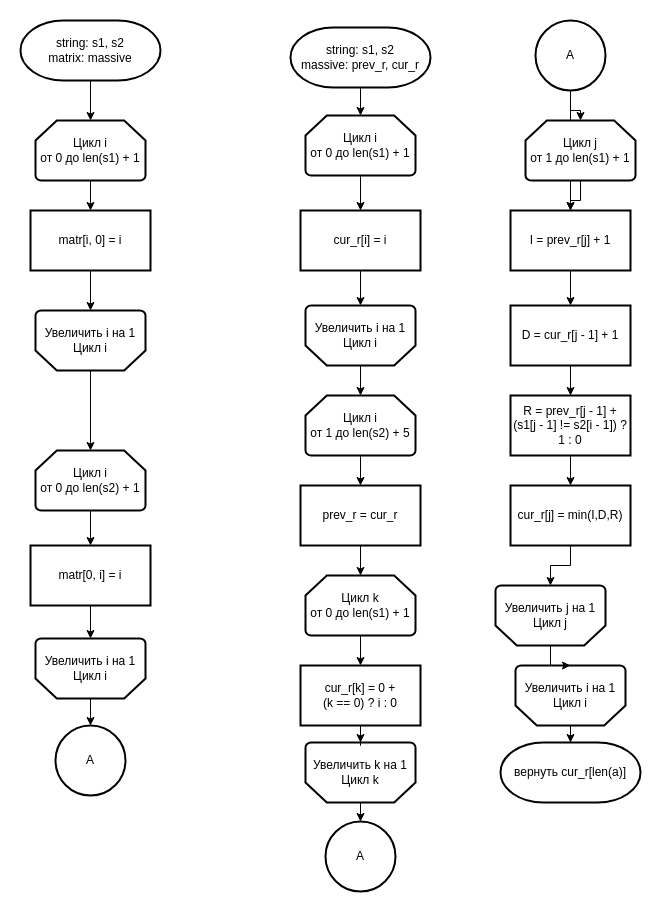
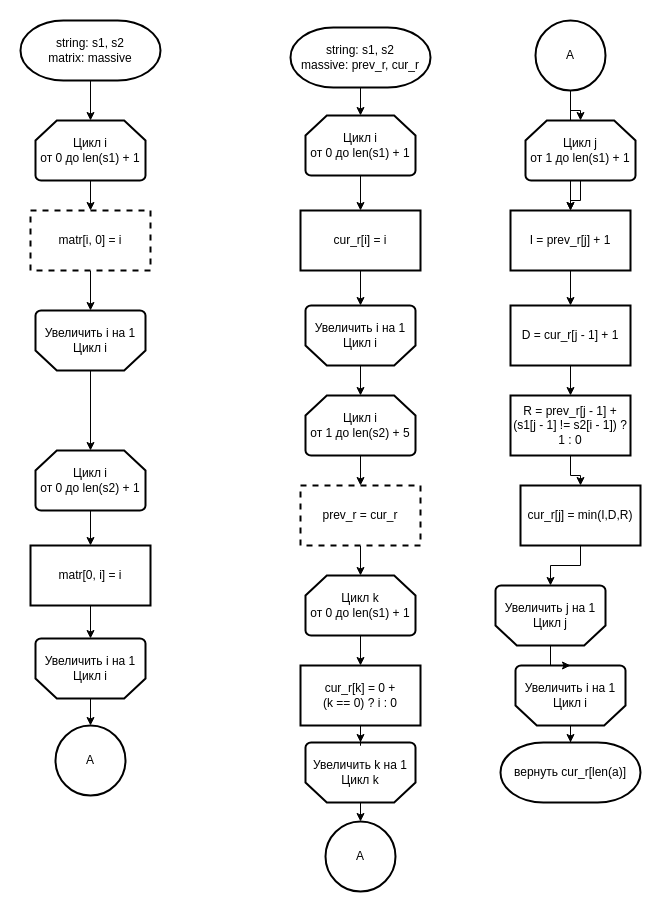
  <mxCell id="0" />
  <mxCell id="1" parent="0" />
  <mxCell id="2" value="" style="edgeStyle=orthogonalEdgeStyle;rounded=0;orthogonalLoop=1;jettySize=auto;html=1;" parent="1" source="3" target="5" edge="1"><mxGeometry relative="1" as="geometry" /></mxCell>
  <mxCell id="3" value="string: s1, s2&lt;br&gt;matrix: massive" style="strokeWidth=2;html=1;shape=mxgraph.flowchart.terminator;whiteSpace=wrap;" parent="1" vertex="1"><mxGeometry x="20" y="20" width="140" height="60" as="geometry" /></mxCell>
  <mxCell id="4" value="" style="edgeStyle=orthogonalEdgeStyle;rounded=0;orthogonalLoop=1;jettySize=auto;html=1;" parent="1" source="5" target="9" edge="1"><mxGeometry relative="1" as="geometry" /></mxCell>
  <mxCell id="5" value="Цикл i&lt;br&gt;от 0 до len(s1) + 1" style="strokeWidth=2;html=1;shape=mxgraph.flowchart.loop_limit;whiteSpace=wrap;" parent="1" vertex="1"><mxGeometry x="35" y="120" width="110" height="60" as="geometry" /></mxCell>
  <mxCell id="6" value="" style="edgeStyle=orthogonalEdgeStyle;rounded=0;orthogonalLoop=1;jettySize=auto;html=1;" parent="1" source="7" target="11" edge="1"><mxGeometry relative="1" as="geometry" /></mxCell>
  <mxCell id="7" value="&lt;span style=&quot;background-color: rgb(255 , 255 , 255)&quot;&gt;Увеличить i на 1&lt;/span&gt;&lt;br&gt;&lt;span style=&quot;background-color: rgb(255 , 255 , 255)&quot;&gt;Цикл i&lt;/span&gt;" style="strokeWidth=2;html=1;shape=mxgraph.flowchart.loop_limit;whiteSpace=wrap;flipV=1;" parent="1" vertex="1"><mxGeometry x="35" y="310" width="110" height="60" as="geometry" /></mxCell>
  <mxCell id="8" value="" style="edgeStyle=orthogonalEdgeStyle;rounded=0;orthogonalLoop=1;jettySize=auto;html=1;" parent="1" source="9" target="7" edge="1"><mxGeometry relative="1" as="geometry" /></mxCell>
- <mxCell id="9" value="matr[i, 0] = i" style="rounded=0;whiteSpace=wrap;html=1;strokeWidth=2;" parent="1" vertex="1"><mxGeometry x="30" y="210" width="120" height="60" as="geometry" /></mxCell>
+ <mxCell id="9" value="matr[i, 0] = i" style="rounded=0;whiteSpace=wrap;html=1;strokeWidth=2;dashed=1;" parent="1" vertex="1"><mxGeometry x="30" y="210" width="120" height="60" as="geometry" /></mxCell>
  <mxCell id="10" value="" style="edgeStyle=orthogonalEdgeStyle;rounded=0;orthogonalLoop=1;jettySize=auto;html=1;" parent="1" source="11" target="13" edge="1"><mxGeometry relative="1" as="geometry" /></mxCell>
  <mxCell id="11" value="Цикл i&lt;br&gt;от 0 до len(s2) + 1" style="strokeWidth=2;html=1;shape=mxgraph.flowchart.loop_limit;whiteSpace=wrap;flipV=0;" parent="1" vertex="1"><mxGeometry x="35" y="450" width="110" height="60" as="geometry" /></mxCell>
  <mxCell id="12" value="" style="edgeStyle=orthogonalEdgeStyle;rounded=0;orthogonalLoop=1;jettySize=auto;html=1;" parent="1" source="13" target="15" edge="1"><mxGeometry relative="1" as="geometry" /></mxCell>
  <mxCell id="13" value="&lt;span&gt;matr[0, i] = i&lt;/span&gt;" style="whiteSpace=wrap;html=1;strokeWidth=2;" parent="1" vertex="1"><mxGeometry x="30" y="545" width="120" height="60" as="geometry" /></mxCell>
  <mxCell id="14" value="" style="edgeStyle=orthogonalEdgeStyle;rounded=0;orthogonalLoop=1;jettySize=auto;html=1;" parent="1" source="15" target="16" edge="1"><mxGeometry relative="1" as="geometry" /></mxCell>
  <mxCell id="15" value="&lt;span style=&quot;background-color: rgb(255 , 255 , 255)&quot;&gt;Увеличить i на 1&lt;/span&gt;&lt;br&gt;&lt;span style=&quot;background-color: rgb(255 , 255 , 255)&quot;&gt;Цикл i&lt;/span&gt;" style="strokeWidth=2;html=1;shape=mxgraph.flowchart.loop_limit;whiteSpace=wrap;flipV=1;" parent="1" vertex="1"><mxGeometry x="35" y="638" width="110" height="60" as="geometry" /></mxCell>
  <mxCell id="16" value="A" style="ellipse;whiteSpace=wrap;html=1;strokeWidth=2;" parent="1" vertex="1"><mxGeometry x="55" y="725" width="70" height="70" as="geometry" /></mxCell>
  <mxCell id="17" value="" style="edgeStyle=orthogonalEdgeStyle;rounded=0;orthogonalLoop=1;jettySize=auto;html=1;" edge="1" parent="1" source="19" target="42"><mxGeometry relative="1" as="geometry" /></mxCell>
  <mxCell id="18" value="" style="edgeStyle=orthogonalEdgeStyle;rounded=0;orthogonalLoop=1;jettySize=auto;html=1;" edge="1" parent="1" source="19" target="46"><mxGeometry relative="1" as="geometry" /></mxCell>
  <mxCell id="19" value="A" style="ellipse;whiteSpace=wrap;html=1;strokeWidth=2;" parent="1" vertex="1"><mxGeometry x="535" y="20" width="70" height="70" as="geometry" /></mxCell>
  <mxCell id="20" value="" style="edgeStyle=orthogonalEdgeStyle;rounded=0;orthogonalLoop=1;jettySize=auto;html=1;" edge="1" parent="1" source="21" target="23"><mxGeometry relative="1" as="geometry" /></mxCell>
  <mxCell id="21" value="string: s1, s2&lt;br&gt;massive: prev_r, cur_r" style="strokeWidth=2;html=1;shape=mxgraph.flowchart.terminator;whiteSpace=wrap;" vertex="1" parent="1"><mxGeometry x="290" y="27" width="140" height="60" as="geometry" /></mxCell>
  <mxCell id="22" value="" style="edgeStyle=orthogonalEdgeStyle;rounded=0;orthogonalLoop=1;jettySize=auto;html=1;" edge="1" parent="1" source="23" target="27"><mxGeometry relative="1" as="geometry" /></mxCell>
  <mxCell id="23" value="Цикл i&lt;br&gt;от 0 до len(s1) + 1" style="strokeWidth=2;html=1;shape=mxgraph.flowchart.loop_limit;whiteSpace=wrap;" vertex="1" parent="1"><mxGeometry x="305" y="115" width="110" height="60" as="geometry" /></mxCell>
  <mxCell id="24" value="" style="edgeStyle=orthogonalEdgeStyle;rounded=0;orthogonalLoop=1;jettySize=auto;html=1;" edge="1" parent="1" source="25" target="29"><mxGeometry relative="1" as="geometry" /></mxCell>
  <mxCell id="25" value="&lt;span style=&quot;background-color: rgb(255 , 255 , 255)&quot;&gt;Увеличить i на 1&lt;/span&gt;&lt;br&gt;&lt;span style=&quot;background-color: rgb(255 , 255 , 255)&quot;&gt;Цикл i&lt;/span&gt;" style="strokeWidth=2;html=1;shape=mxgraph.flowchart.loop_limit;whiteSpace=wrap;flipV=1;" vertex="1" parent="1"><mxGeometry x="305" y="305" width="110" height="60" as="geometry" /></mxCell>
  <mxCell id="26" value="" style="edgeStyle=orthogonalEdgeStyle;rounded=0;orthogonalLoop=1;jettySize=auto;html=1;" edge="1" parent="1" source="27" target="25"><mxGeometry relative="1" as="geometry" /></mxCell>
  <mxCell id="27" value="cur_r[i] = i" style="rounded=0;whiteSpace=wrap;html=1;strokeWidth=2;" vertex="1" parent="1"><mxGeometry x="300" y="210" width="120" height="60" as="geometry" /></mxCell>
  <mxCell id="28" value="" style="edgeStyle=orthogonalEdgeStyle;rounded=0;orthogonalLoop=1;jettySize=auto;html=1;" edge="1" parent="1" source="29" target="31"><mxGeometry relative="1" as="geometry" /></mxCell>
  <mxCell id="29" value="Цикл i&lt;br&gt;от 1 до len(s2) + 5" style="strokeWidth=2;html=1;shape=mxgraph.flowchart.loop_limit;whiteSpace=wrap;flipV=0;" vertex="1" parent="1"><mxGeometry x="305" y="395" width="110" height="60" as="geometry" /></mxCell>
  <mxCell id="30" style="edgeStyle=orthogonalEdgeStyle;rounded=0;orthogonalLoop=1;jettySize=auto;html=1;exitX=0.5;exitY=1;exitDx=0;exitDy=0;entryX=0.5;entryY=0;entryDx=0;entryDy=0;entryPerimeter=0;" edge="1" parent="1" source="31" target="36"><mxGeometry relative="1" as="geometry" /></mxCell>
- <mxCell id="31" value="prev_r = cur_r" style="whiteSpace=wrap;html=1;strokeWidth=2;" vertex="1" parent="1"><mxGeometry x="300" y="485" width="120" height="60" as="geometry" /></mxCell>
+ <mxCell id="31" value="prev_r = cur_r" style="whiteSpace=wrap;html=1;strokeWidth=2;dashed=1;" vertex="1" parent="1"><mxGeometry x="300" y="485" width="120" height="60" as="geometry" /></mxCell>
  <mxCell id="32" value="" style="edgeStyle=orthogonalEdgeStyle;rounded=0;orthogonalLoop=1;jettySize=auto;html=1;" edge="1" parent="1" source="33" target="53"><mxGeometry relative="1" as="geometry" /></mxCell>
  <mxCell id="33" value="&lt;span style=&quot;background-color: rgb(255 , 255 , 255)&quot;&gt;Увеличить i на 1&lt;/span&gt;&lt;br&gt;&lt;span style=&quot;background-color: rgb(255 , 255 , 255)&quot;&gt;Цикл i&lt;/span&gt;" style="strokeWidth=2;html=1;shape=mxgraph.flowchart.loop_limit;whiteSpace=wrap;flipV=1;" vertex="1" parent="1"><mxGeometry x="515" y="665" width="110" height="60" as="geometry" /></mxCell>
  <mxCell id="34" value="A" style="ellipse;whiteSpace=wrap;html=1;strokeWidth=2;" vertex="1" parent="1"><mxGeometry x="325" y="821" width="70" height="70" as="geometry" /></mxCell>
  <mxCell id="35" value="" style="edgeStyle=orthogonalEdgeStyle;rounded=0;orthogonalLoop=1;jettySize=auto;html=1;" edge="1" parent="1" source="36" target="40"><mxGeometry relative="1" as="geometry" /></mxCell>
  <mxCell id="36" value="Цикл k&lt;br&gt;от 0 до len(s1) + 1" style="strokeWidth=2;html=1;shape=mxgraph.flowchart.loop_limit;whiteSpace=wrap;" vertex="1" parent="1"><mxGeometry x="305" y="575" width="110" height="60" as="geometry" /></mxCell>
  <mxCell id="37" style="edgeStyle=orthogonalEdgeStyle;rounded=0;orthogonalLoop=1;jettySize=auto;html=1;exitX=0.5;exitY=0;exitDx=0;exitDy=0;exitPerimeter=0;entryX=0.5;entryY=0;entryDx=0;entryDy=0;" edge="1" parent="1" source="38" target="34"><mxGeometry relative="1" as="geometry" /></mxCell>
  <mxCell id="38" value="&lt;span style=&quot;background-color: rgb(255 , 255 , 255)&quot;&gt;Увеличить k на 1&lt;/span&gt;&lt;br&gt;&lt;span style=&quot;background-color: rgb(255 , 255 , 255)&quot;&gt;Цикл k&lt;/span&gt;" style="strokeWidth=2;html=1;shape=mxgraph.flowchart.loop_limit;whiteSpace=wrap;flipV=1;" vertex="1" parent="1"><mxGeometry x="305" y="742" width="110" height="60" as="geometry" /></mxCell>
  <mxCell id="39" value="" style="edgeStyle=orthogonalEdgeStyle;rounded=0;orthogonalLoop=1;jettySize=auto;html=1;" edge="1" parent="1" source="40" target="38"><mxGeometry relative="1" as="geometry" /></mxCell>
  <mxCell id="40" value="cur_r[k] = 0 + &lt;br&gt;(k == 0) ? i : 0" style="rounded=0;whiteSpace=wrap;html=1;strokeWidth=2;" vertex="1" parent="1"><mxGeometry x="300" y="665" width="120" height="60" as="geometry" /></mxCell>
  <mxCell id="41" value="" style="edgeStyle=orthogonalEdgeStyle;rounded=0;orthogonalLoop=1;jettySize=auto;html=1;" edge="1" parent="1" source="42" target="46"><mxGeometry relative="1" as="geometry" /></mxCell>
  <mxCell id="42" value="Цикл j&lt;br&gt;от 1 до len(s1) + 1" style="strokeWidth=2;html=1;shape=mxgraph.flowchart.loop_limit;whiteSpace=wrap;" vertex="1" parent="1"><mxGeometry x="525" y="120" width="110" height="60" as="geometry" /></mxCell>
  <mxCell id="43" value="" style="edgeStyle=orthogonalEdgeStyle;rounded=0;orthogonalLoop=1;jettySize=auto;html=1;" edge="1" parent="1" source="44" target="33"><mxGeometry relative="1" as="geometry" /></mxCell>
  <mxCell id="44" value="&lt;span style=&quot;background-color: rgb(255 , 255 , 255)&quot;&gt;Увеличить j на 1&lt;/span&gt;&lt;br&gt;&lt;span style=&quot;background-color: rgb(255 , 255 , 255)&quot;&gt;Цикл j&lt;/span&gt;" style="strokeWidth=2;html=1;shape=mxgraph.flowchart.loop_limit;whiteSpace=wrap;flipV=1;" vertex="1" parent="1"><mxGeometry x="495" y="585" width="110" height="60" as="geometry" /></mxCell>
  <mxCell id="45" value="" style="edgeStyle=orthogonalEdgeStyle;rounded=0;orthogonalLoop=1;jettySize=auto;html=1;" edge="1" parent="1" source="46" target="48"><mxGeometry relative="1" as="geometry" /></mxCell>
  <mxCell id="46" value="I = prev_r[j] + 1" style="whiteSpace=wrap;html=1;strokeWidth=2;" vertex="1" parent="1"><mxGeometry x="510" y="210" width="120" height="60" as="geometry" /></mxCell>
  <mxCell id="47" value="" style="edgeStyle=orthogonalEdgeStyle;rounded=0;orthogonalLoop=1;jettySize=auto;html=1;" edge="1" parent="1" source="48" target="50"><mxGeometry relative="1" as="geometry" /></mxCell>
  <mxCell id="48" value="D = cur_r[j - 1] + 1" style="whiteSpace=wrap;html=1;strokeWidth=2;" vertex="1" parent="1"><mxGeometry x="510" y="305" width="120" height="60" as="geometry" /></mxCell>
  <mxCell id="49" value="" style="edgeStyle=orthogonalEdgeStyle;rounded=0;orthogonalLoop=1;jettySize=auto;html=1;" edge="1" parent="1" source="50" target="52"><mxGeometry relative="1" as="geometry" /></mxCell>
  <mxCell id="50" value="R = prev_r[j - 1] +&lt;br&gt;(s1[j - 1] != s2[i - 1]) ? 1 : 0" style="whiteSpace=wrap;html=1;strokeWidth=2;" vertex="1" parent="1"><mxGeometry x="510" y="395" width="120" height="60" as="geometry" /></mxCell>
  <mxCell id="51" value="" style="edgeStyle=orthogonalEdgeStyle;rounded=0;orthogonalLoop=1;jettySize=auto;html=1;" edge="1" parent="1" source="52" target="44"><mxGeometry relative="1" as="geometry" /></mxCell>
- <mxCell id="52" value="cur_r[j] = min(I,D,R)" style="whiteSpace=wrap;html=1;strokeWidth=2;" vertex="1" parent="1"><mxGeometry x="510" y="485" width="120" height="60" as="geometry" /></mxCell>
+ <mxCell id="52" value="cur_r[j] = min(I,D,R)" style="whiteSpace=wrap;html=1;strokeWidth=2;" vertex="1" parent="1"><mxGeometry x="520" y="485" width="120" height="60" as="geometry" /></mxCell>
  <mxCell id="53" value="вернуть cur_r[len(a)]" style="strokeWidth=2;html=1;shape=mxgraph.flowchart.terminator;whiteSpace=wrap;" vertex="1" parent="1"><mxGeometry x="500" y="742" width="140" height="60" as="geometry" /></mxCell>
